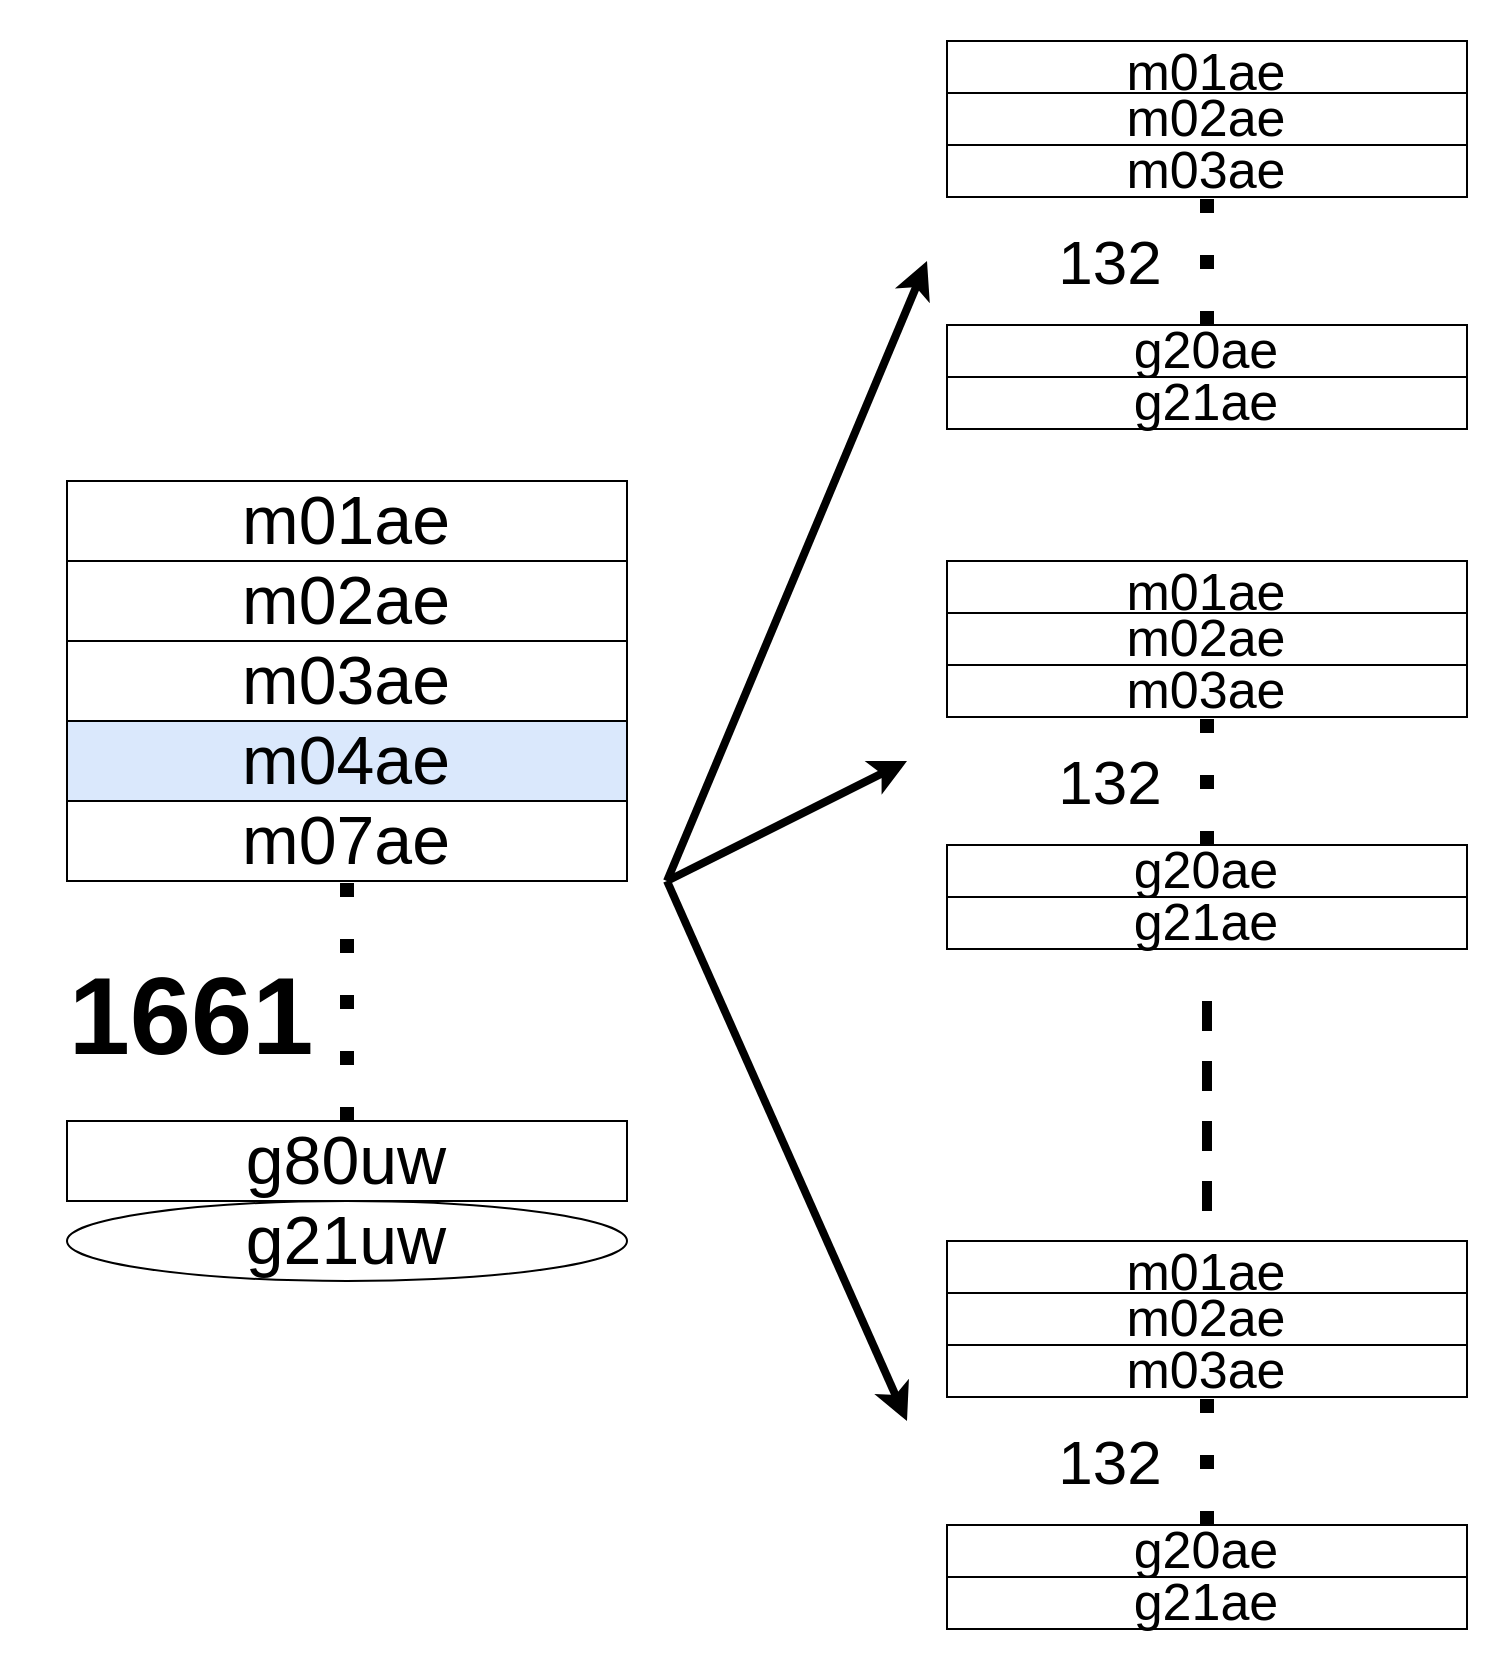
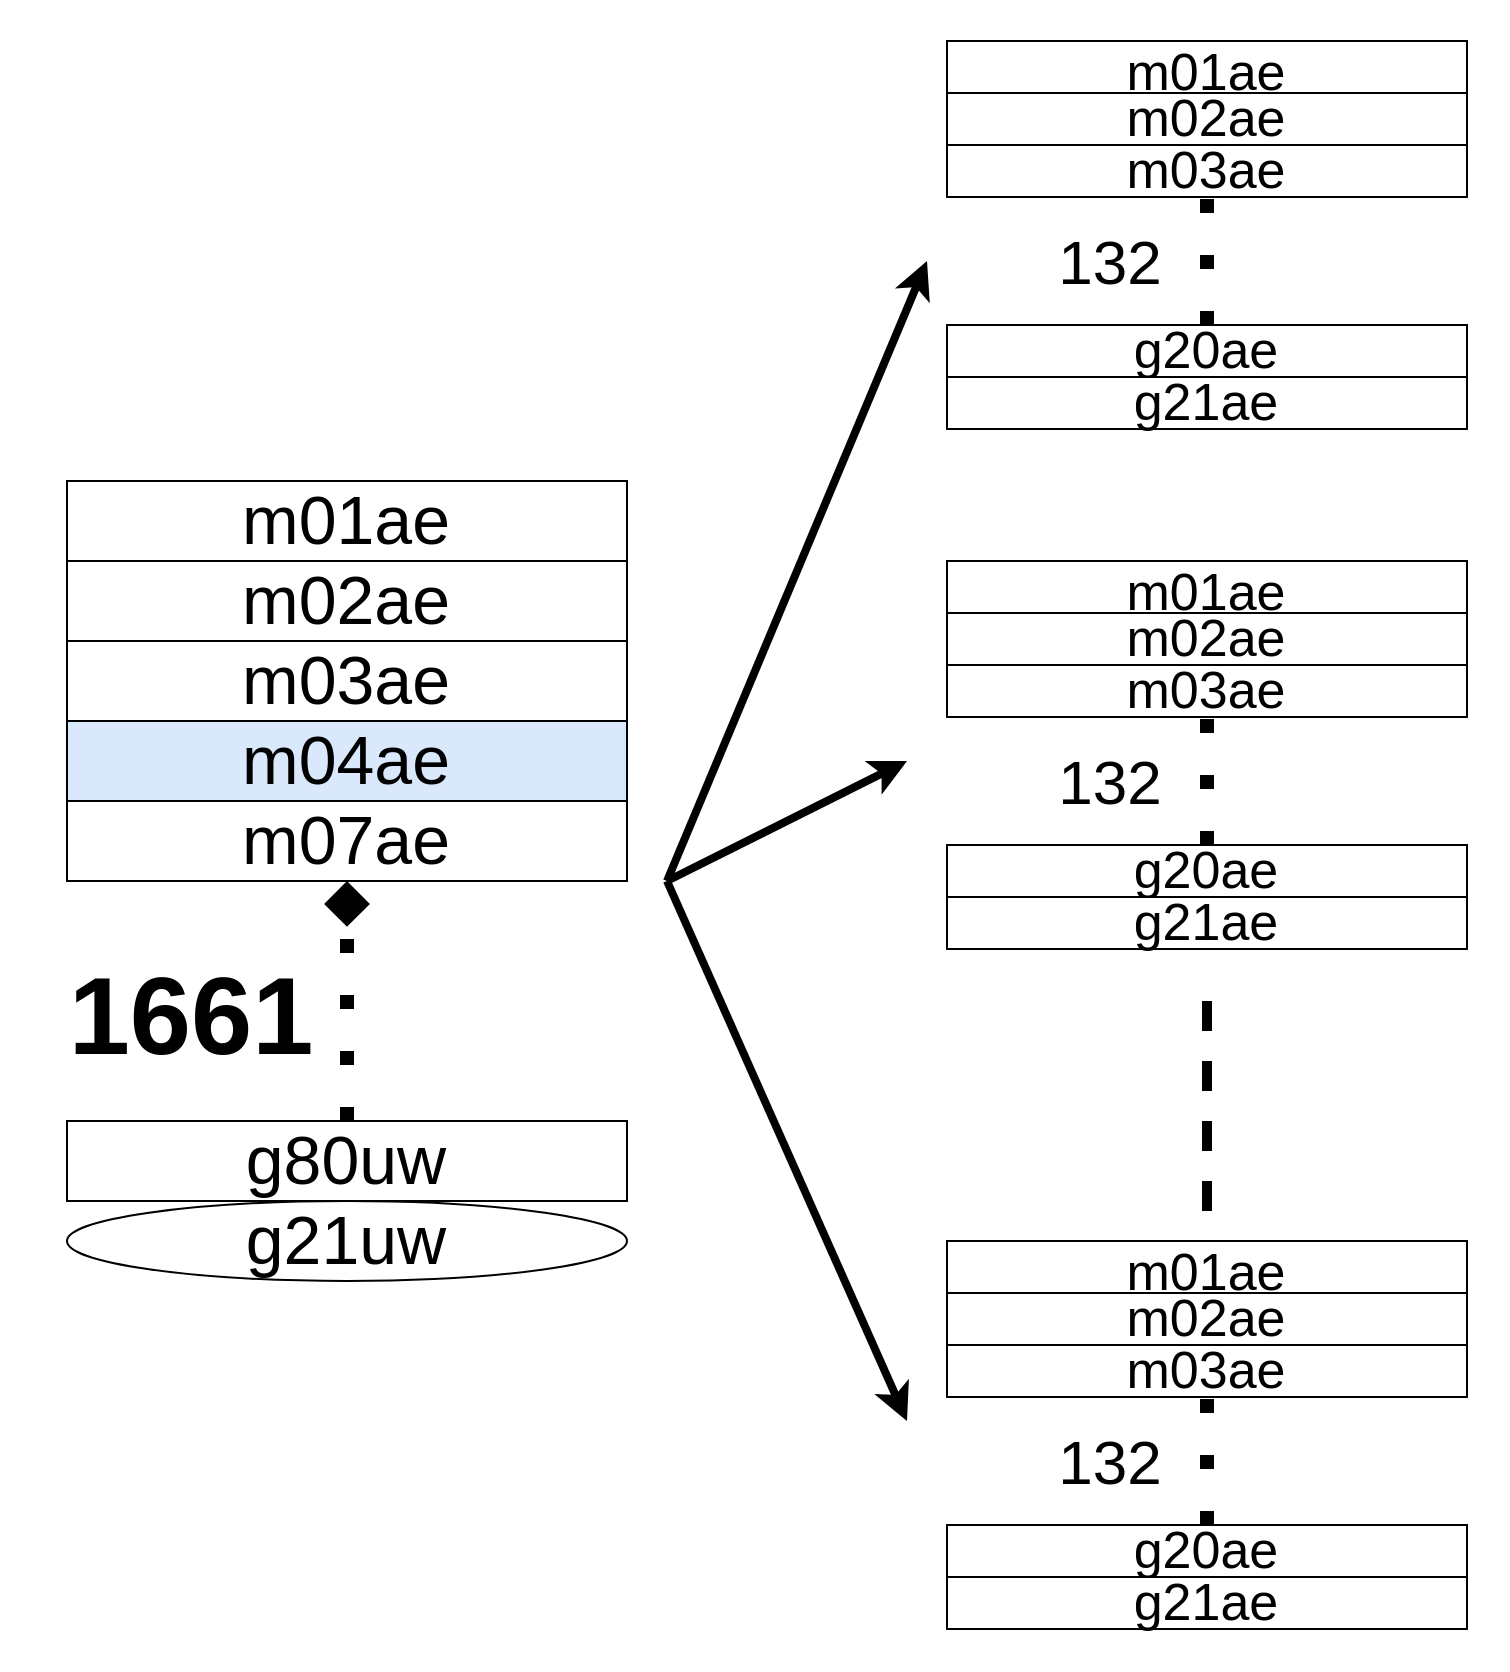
  <mxCell id="0" />
  <mxCell id="1" parent="0" />
  <mxCell id="2" value="m01ae" style="rounded=0;whiteSpace=wrap;html=1;fontSize=34;" vertex="1" parent="1"><mxGeometry x="33" y="240" width="280" height="40" as="geometry" /></mxCell>
  <mxCell id="3" value="&lt;font style=&quot;font-size: 34px;&quot;&gt;m02ae&lt;/font&gt;" style="rounded=0;whiteSpace=wrap;html=1;" vertex="1" parent="1"><mxGeometry x="33" y="280" width="280" height="40" as="geometry" /></mxCell>
  <mxCell id="4" value="&lt;font style=&quot;font-size: 34px;&quot;&gt;m03ae&lt;/font&gt;" style="rounded=0;whiteSpace=wrap;html=1;" vertex="1" parent="1"><mxGeometry x="33" y="320" width="280" height="40" as="geometry" /></mxCell>
  <mxCell id="5" value="&lt;font style=&quot;font-size: 34px;&quot;&gt;m04ae&lt;/font&gt;" style="rounded=0;whiteSpace=wrap;html=1;fillColor=#dae8fc;" vertex="1" parent="1"><mxGeometry x="33" y="360" width="280" height="40" as="geometry" /></mxCell>
  <mxCell id="6" value="&lt;font style=&quot;font-size: 34px;&quot;&gt;m07ae&lt;/font&gt;" style="rounded=0;whiteSpace=wrap;html=1;" vertex="1" parent="1"><mxGeometry x="33" y="400" width="280" height="40" as="geometry" /></mxCell>
  <mxCell id="7" value="&lt;font style=&quot;font-size: 34px;&quot;&gt;g80uw&lt;/font&gt;" style="rounded=0;whiteSpace=wrap;html=1;" vertex="1" parent="1"><mxGeometry x="33" y="560" width="280" height="40" as="geometry" /></mxCell>
  <mxCell id="8" value="&lt;font style=&quot;font-size: 34px;&quot;&gt;g21uw&lt;/font&gt;" style="ellipse;whiteSpace=wrap;html=1;" vertex="1" parent="1"><mxGeometry x="33" y="600" width="280" height="40" as="geometry" /></mxCell>
- <mxCell id="9" value="" style="endArrow=none;dashed=1;html=1;dashPattern=1 3;strokeWidth=7;rounded=0;entryX=0.5;entryY=1;entryDx=0;entryDy=0;exitX=0.5;exitY=0;exitDx=0;exitDy=0;" edge="1" parent="1" source="7" target="6"><mxGeometry width="50" height="50" relative="1" as="geometry"><mxPoint x="293" y="580" as="sourcePoint" /><mxPoint x="343" y="530" as="targetPoint" /></mxGeometry></mxCell>
+ <mxCell id="9" value="" style="endArrow=diamond;dashed=1;html=1;dashPattern=1 3;strokeWidth=7;rounded=0;entryX=0.5;entryY=1;entryDx=0;entryDy=0;exitX=0.5;exitY=0;exitDx=0;exitDy=0;" edge="1" parent="1" source="7" target="6"><mxGeometry width="50" height="50" relative="1" as="geometry"><mxPoint x="293" y="580" as="sourcePoint" /><mxPoint x="343" y="530" as="targetPoint" /></mxGeometry></mxCell>
  <mxCell id="10" value="&lt;b&gt;&lt;font style=&quot;font-size: 55px;&quot;&gt;1661&lt;/font&gt;&lt;/b&gt;" style="text;html=1;align=center;verticalAlign=middle;resizable=0;points=[];autosize=1;strokeColor=none;fillColor=none;" vertex="1" parent="1"><mxGeometry x="20" y="467" width="150" height="80" as="geometry" /></mxCell>
  <mxCell id="11" value="" style="group" connectable="0" vertex="1" parent="1"><mxGeometry x="473" y="20" width="260" height="260" as="geometry" /></mxCell>
  <mxCell id="12" value="&lt;font style=&quot;font-size: 26px;&quot;&gt;m01ae&lt;/font&gt;" style="rounded=0;whiteSpace=wrap;html=1;fontSize=34;" vertex="1" parent="11"><mxGeometry width="260" height="26" as="geometry" /></mxCell>
  <mxCell id="13" value="&lt;font style=&quot;font-size: 26px;&quot;&gt;m02ae&lt;/font&gt;" style="rounded=0;whiteSpace=wrap;html=1;" vertex="1" parent="11"><mxGeometry y="26" width="260" height="26" as="geometry" /></mxCell>
  <mxCell id="14" value="&lt;font style=&quot;font-size: 26px;&quot;&gt;m03ae&lt;/font&gt;" style="rounded=0;whiteSpace=wrap;html=1;" vertex="1" parent="11"><mxGeometry y="52" width="260" height="26" as="geometry" /></mxCell>
  <mxCell id="15" value="&lt;font style=&quot;font-size: 26px;&quot;&gt;g20ae&lt;/font&gt;" style="rounded=0;whiteSpace=wrap;html=1;" vertex="1" parent="11"><mxGeometry y="142" width="260" height="26" as="geometry" /></mxCell>
  <mxCell id="16" value="&lt;font style=&quot;font-size: 26px;&quot;&gt;g21ae&lt;/font&gt;" style="rounded=0;whiteSpace=wrap;html=1;" vertex="1" parent="11"><mxGeometry y="168" width="260" height="26" as="geometry" /></mxCell>
  <mxCell id="17" value="" style="endArrow=none;dashed=1;html=1;dashPattern=1 3;strokeWidth=7;rounded=0;entryX=0.5;entryY=1;entryDx=0;entryDy=0;exitX=0.5;exitY=0;exitDx=0;exitDy=0;" edge="1" parent="11" source="15"><mxGeometry width="50" height="50" relative="1" as="geometry"><mxPoint x="241.429" y="155" as="sourcePoint" /><mxPoint x="130" y="64" as="targetPoint" /></mxGeometry></mxCell>
  <mxCell id="18" value="132" style="text;html=1;align=center;verticalAlign=middle;whiteSpace=wrap;rounded=0;fontSize=31;" vertex="1" parent="1"><mxGeometry x="525" y="116" width="60" height="30" as="geometry" /></mxCell>
  <mxCell id="19" value="&lt;font style=&quot;font-size: 26px;&quot;&gt;m01ae&lt;/font&gt;" style="rounded=0;whiteSpace=wrap;html=1;fontSize=34;" vertex="1" parent="1"><mxGeometry x="473" y="280" width="260" height="26" as="geometry" /></mxCell>
  <mxCell id="20" value="&lt;font style=&quot;font-size: 26px;&quot;&gt;m02ae&lt;/font&gt;" style="rounded=0;whiteSpace=wrap;html=1;" vertex="1" parent="1"><mxGeometry x="473" y="306" width="260" height="26" as="geometry" /></mxCell>
  <mxCell id="21" value="&lt;font style=&quot;font-size: 26px;&quot;&gt;m03ae&lt;/font&gt;" style="rounded=0;whiteSpace=wrap;html=1;" vertex="1" parent="1"><mxGeometry x="473" y="332" width="260" height="26" as="geometry" /></mxCell>
  <mxCell id="22" value="&lt;font style=&quot;font-size: 26px;&quot;&gt;g20ae&lt;/font&gt;" style="rounded=0;whiteSpace=wrap;html=1;" vertex="1" parent="1"><mxGeometry x="473" y="422" width="260" height="26" as="geometry" /></mxCell>
  <mxCell id="23" value="&lt;font style=&quot;font-size: 26px;&quot;&gt;g21ae&lt;/font&gt;" style="rounded=0;whiteSpace=wrap;html=1;" vertex="1" parent="1"><mxGeometry x="473" y="448" width="260" height="26" as="geometry" /></mxCell>
  <mxCell id="24" value="" style="endArrow=none;dashed=1;html=1;dashPattern=1 3;strokeWidth=7;rounded=0;entryX=0.5;entryY=1;entryDx=0;entryDy=0;exitX=0.5;exitY=0;exitDx=0;exitDy=0;" edge="1" parent="1" source="22"><mxGeometry width="50" height="50" relative="1" as="geometry"><mxPoint x="714.429" y="435" as="sourcePoint" /><mxPoint x="603" y="344" as="targetPoint" /></mxGeometry></mxCell>
  <mxCell id="25" value="132" style="text;html=1;align=center;verticalAlign=middle;whiteSpace=wrap;rounded=0;fontSize=31;" vertex="1" parent="1"><mxGeometry x="525" y="376" width="60" height="30" as="geometry" /></mxCell>
  <mxCell id="26" value="&lt;font style=&quot;font-size: 26px;&quot;&gt;m01ae&lt;/font&gt;" style="rounded=0;whiteSpace=wrap;html=1;fontSize=34;" vertex="1" parent="1"><mxGeometry x="473" y="620" width="260" height="26" as="geometry" /></mxCell>
  <mxCell id="27" value="&lt;font style=&quot;font-size: 26px;&quot;&gt;m02ae&lt;/font&gt;" style="rounded=0;whiteSpace=wrap;html=1;" vertex="1" parent="1"><mxGeometry x="473" y="646" width="260" height="26" as="geometry" /></mxCell>
  <mxCell id="28" value="&lt;font style=&quot;font-size: 26px;&quot;&gt;m03ae&lt;/font&gt;" style="rounded=0;whiteSpace=wrap;html=1;" vertex="1" parent="1"><mxGeometry x="473" y="672" width="260" height="26" as="geometry" /></mxCell>
  <mxCell id="29" value="&lt;font style=&quot;font-size: 26px;&quot;&gt;g20ae&lt;/font&gt;" style="rounded=0;whiteSpace=wrap;html=1;" vertex="1" parent="1"><mxGeometry x="473" y="762" width="260" height="26" as="geometry" /></mxCell>
  <mxCell id="30" value="&lt;font style=&quot;font-size: 26px;&quot;&gt;g21ae&lt;/font&gt;" style="rounded=0;whiteSpace=wrap;html=1;" vertex="1" parent="1"><mxGeometry x="473" y="788" width="260" height="26" as="geometry" /></mxCell>
  <mxCell id="31" value="" style="endArrow=none;dashed=1;html=1;dashPattern=1 3;strokeWidth=7;rounded=0;entryX=0.5;entryY=1;entryDx=0;entryDy=0;exitX=0.5;exitY=0;exitDx=0;exitDy=0;" edge="1" parent="1" source="29"><mxGeometry width="50" height="50" relative="1" as="geometry"><mxPoint x="714.429" y="775" as="sourcePoint" /><mxPoint x="603" y="684" as="targetPoint" /></mxGeometry></mxCell>
  <mxCell id="32" value="132" style="text;html=1;align=center;verticalAlign=middle;whiteSpace=wrap;rounded=0;fontSize=31;" vertex="1" parent="1"><mxGeometry x="525" y="716" width="60" height="30" as="geometry" /></mxCell>
  <mxCell id="33" value="" style="endArrow=none;dashed=1;html=1;rounded=0;fontSize=36;strokeWidth=5;" edge="1" parent="1"><mxGeometry width="50" height="50" relative="1" as="geometry"><mxPoint x="603" y="605" as="sourcePoint" /><mxPoint x="603" y="487" as="targetPoint" /></mxGeometry></mxCell>
  <mxCell id="34" value="" style="endArrow=classic;html=1;rounded=0;strokeWidth=4;" edge="1" parent="1"><mxGeometry width="50" height="50" relative="1" as="geometry"><mxPoint x="333" y="440" as="sourcePoint" /><mxPoint x="463" y="130" as="targetPoint" /></mxGeometry></mxCell>
  <mxCell id="35" value="" style="endArrow=classic;html=1;rounded=0;strokeWidth=4;" edge="1" parent="1"><mxGeometry width="50" height="50" relative="1" as="geometry"><mxPoint x="333" y="440" as="sourcePoint" /><mxPoint x="453" y="380" as="targetPoint" /></mxGeometry></mxCell>
  <mxCell id="36" value="" style="endArrow=classic;html=1;rounded=0;strokeWidth=4;" edge="1" parent="1"><mxGeometry width="50" height="50" relative="1" as="geometry"><mxPoint x="333" y="440" as="sourcePoint" /><mxPoint x="453" y="710" as="targetPoint" /></mxGeometry></mxCell>
